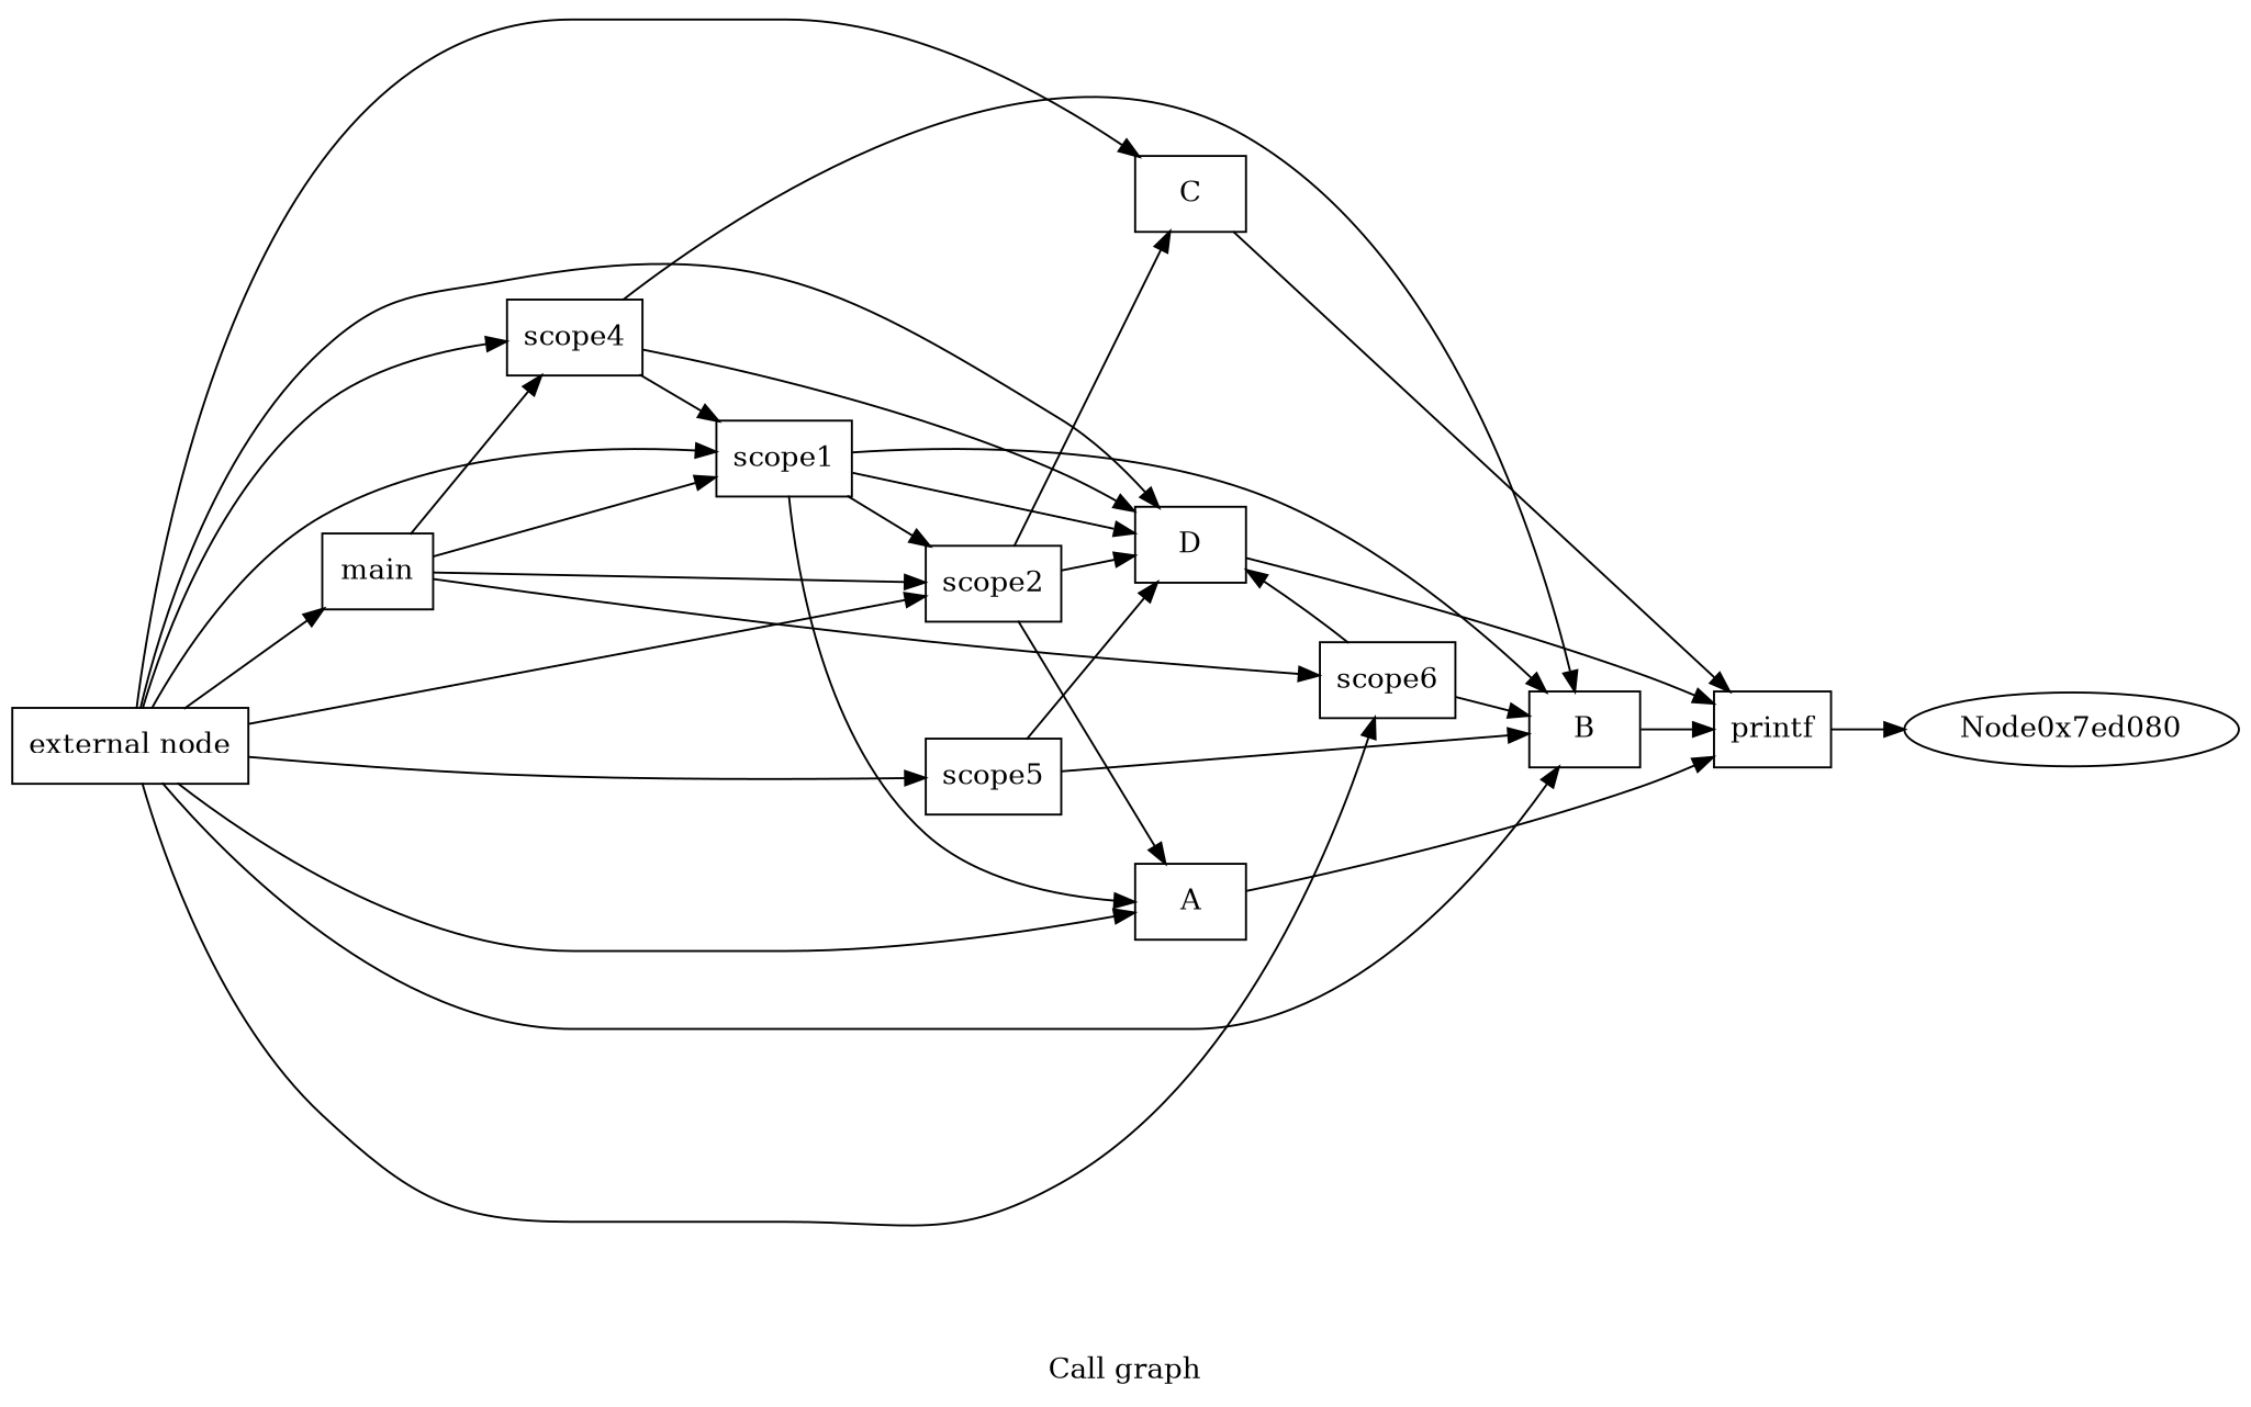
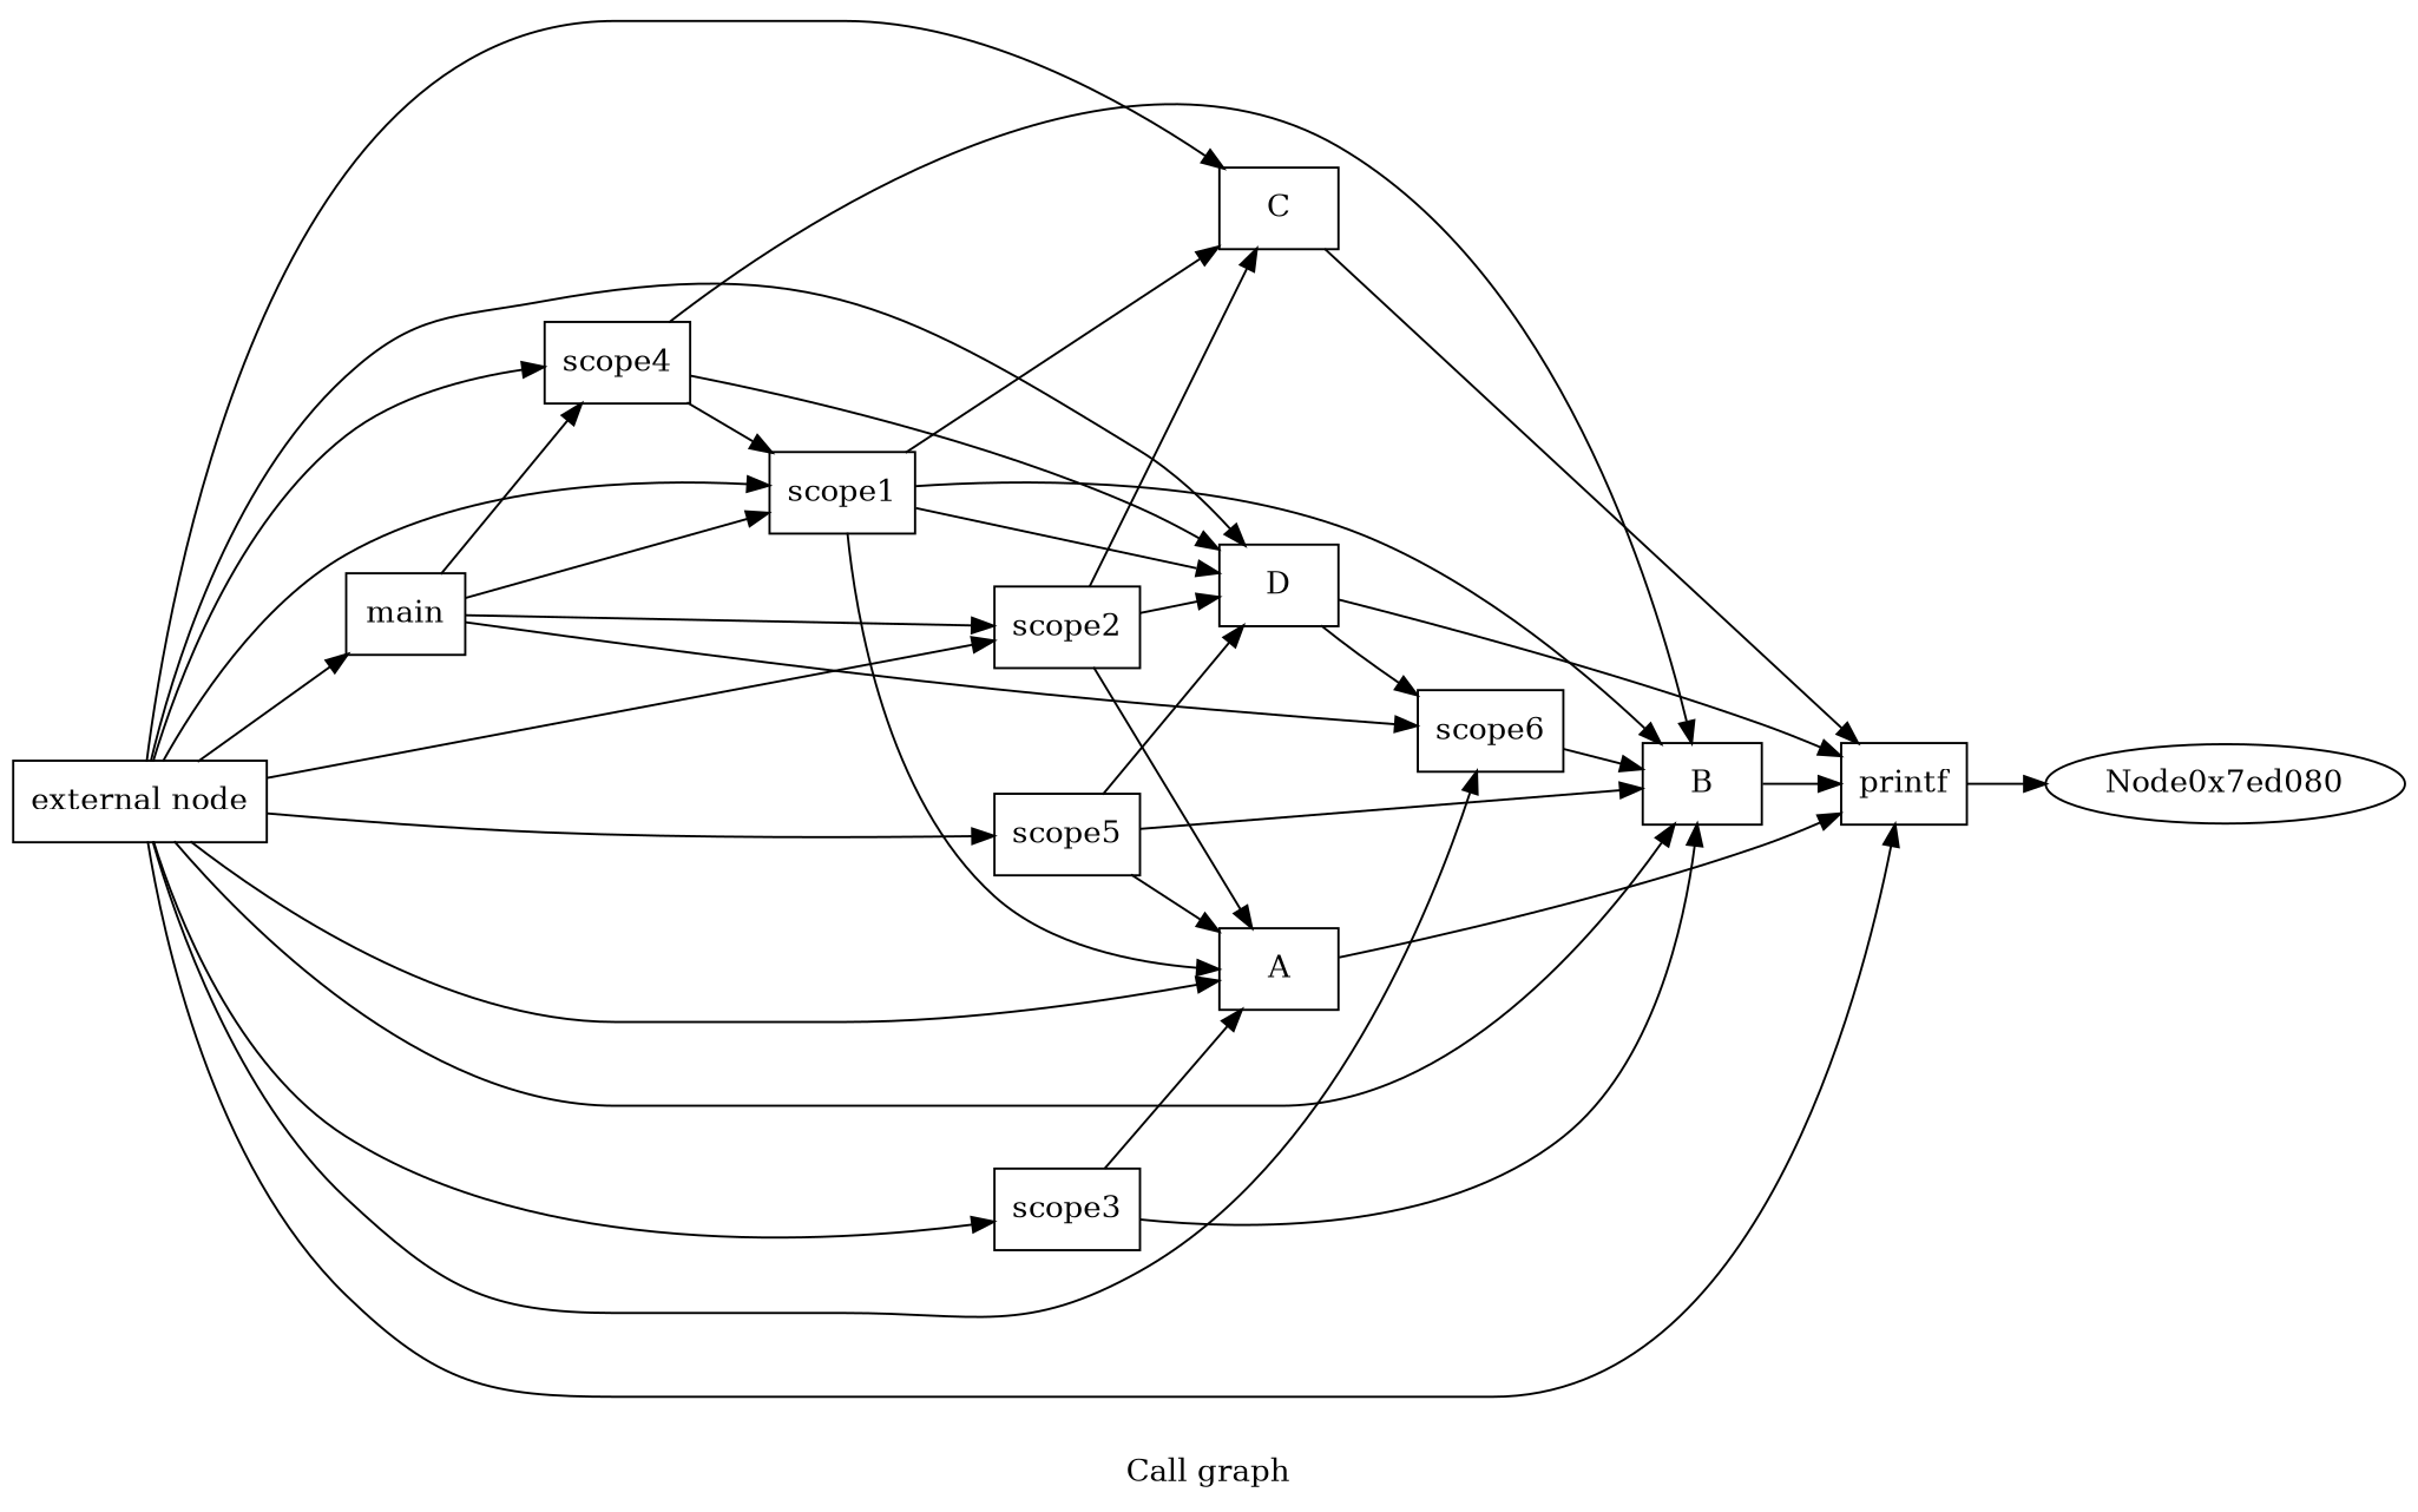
  digraph {
    label="Call graph"
    rankdir=LR
    node [shape=record]
    n1 [label="{external node}"]
    n2 [label="{main}"]
    n3 [label="{scope1}"]
    n4 [label="{scope2}"]
+   n5 [label="{scope3}"]
    n6 [label="{scope4}"]
    n7 [label="{scope5}"]
    n8 [label="{scope6}"]
    n9 [label="{A}"]
    n10 [label="{printf}"]
    n11 [label="{B}"]
    n12 [label="{C}"]
    n13 [label="{D}"]
    Node0x7ed080 [shape=""]
    n1 -> n2
    n1 -> n3
    n1 -> n4
+   n1 -> n5
    n1 -> n6
    n1 -> n7
    n1 -> n8
    n1 -> n9
+   n1 -> n10
    n1 -> n11
    n1 -> n12
    n1 -> n13
    n2 -> n3
    n2 -> n4
    n2 -> n6
    n2 -> n8
    n3 -> n9
    n3 -> n11
-   n3 -> n4
+   n3 -> n12
    n3 -> n13
    n4 -> n9
    n4 -> n12
    n4 -> n13
+   n5 -> n9
+   n5 -> n11
    n6 -> n3
    n6 -> n11
    n6 -> n13
+   n7 -> n9
    n7 -> n11
    n7 -> n13
    n8 -> n11
-   n8 -> n13
+   n13 -> n8
    n9 -> n10
    n10 -> Node0x7ed080
    n11 -> n10
    n12 -> n10
    n13 -> n10
  }
